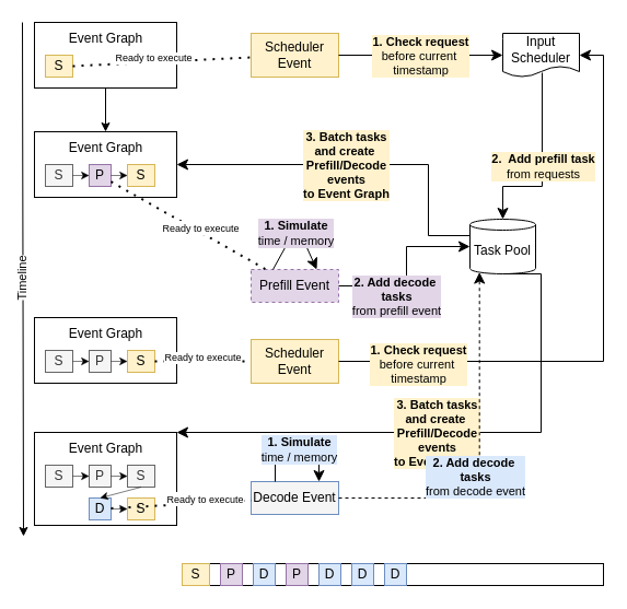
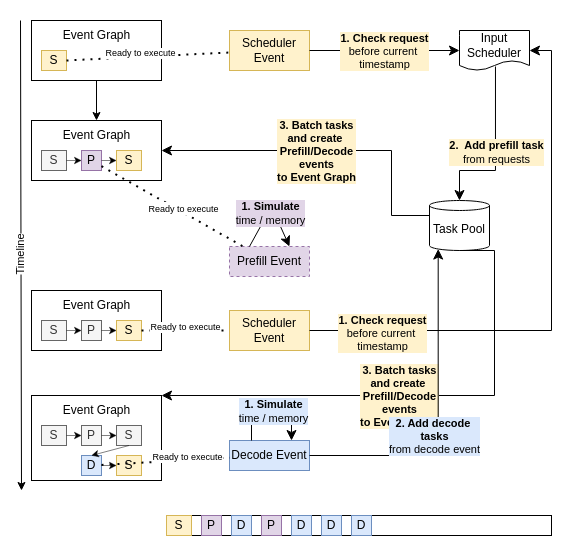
  <mxCell id="0" />
  <mxCell id="1" parent="0" />
  <mxCell id="2" style="edgeStyle=none;html=1;exitX=0.5;exitY=1;exitDx=0;exitDy=0;" edge="1" parent="1" source="3" target="27"><mxGeometry relative="1" as="geometry" /></mxCell>
  <mxCell id="3" value="" style="rounded=0;whiteSpace=wrap;html=1;" vertex="1" parent="1"><mxGeometry x="31" y="20" width="130" height="60" as="geometry" /></mxCell>
- <mxCell id="4" value="Decode Event" style="rounded=0;whiteSpace=wrap;html=1;fillColor=#f5f5f5;strokeColor=#6c8ebf;" vertex="1" parent="1"><mxGeometry x="229" y="440" width="80" height="30" as="geometry" /></mxCell>
+ <mxCell id="4" value="Decode Event" style="rounded=0;whiteSpace=wrap;html=1;fillColor=#dae8fc;strokeColor=#6c8ebf;" vertex="1" parent="1"><mxGeometry x="229" y="440" width="80" height="30" as="geometry" /></mxCell>
  <mxCell id="5" value="Prefill Event" style="rounded=0;whiteSpace=wrap;html=1;fillColor=#e1d5e7;strokeColor=#9673a6;dashed=1;" vertex="1" parent="1"><mxGeometry x="229" y="246" width="80" height="30" as="geometry" /></mxCell>
  <mxCell id="6" value="Scheduler&lt;div&gt;Event&lt;/div&gt;" style="rounded=0;whiteSpace=wrap;html=1;fillColor=#fff2cc;strokeColor=#d6b656;" vertex="1" parent="1"><mxGeometry x="229" y="30" width="80" height="40" as="geometry" /></mxCell>
  <mxCell id="7" value="Input Scheduler" style="shape=document;whiteSpace=wrap;html=1;boundedLbl=1;size=0.25;" vertex="1" parent="1"><mxGeometry x="459" y="30" width="70" height="40" as="geometry" /></mxCell>
  <mxCell id="8" value="Task Pool" style="shape=cylinder3;whiteSpace=wrap;html=1;boundedLbl=1;backgroundOutline=1;size=5;" vertex="1" parent="1"><mxGeometry x="429" y="200" width="60" height="50" as="geometry" /></mxCell>
  <mxCell id="9" value="" style="rounded=0;whiteSpace=wrap;html=1;" vertex="1" parent="1"><mxGeometry x="166" y="515" width="385" height="20" as="geometry" /></mxCell>
  <mxCell id="10" value="S" style="rounded=0;whiteSpace=wrap;html=1;fillColor=#fff2cc;strokeColor=#d6b656;" vertex="1" parent="1"><mxGeometry x="166" y="515" width="25" height="20" as="geometry" /></mxCell>
  <mxCell id="11" value="P" style="rounded=0;whiteSpace=wrap;html=1;fillColor=#e1d5e7;strokeColor=#9673a6;" vertex="1" parent="1"><mxGeometry x="201" y="515" width="20" height="20" as="geometry" /></mxCell>
  <mxCell id="12" value="D" style="rounded=0;whiteSpace=wrap;html=1;fillColor=#dae8fc;strokeColor=#6c8ebf;" vertex="1" parent="1"><mxGeometry x="231" y="515" width="20" height="20" as="geometry" /></mxCell>
  <mxCell id="13" value="P" style="rounded=0;whiteSpace=wrap;html=1;fillColor=#e1d5e7;strokeColor=#9673a6;" vertex="1" parent="1"><mxGeometry x="261" y="515" width="20" height="20" as="geometry" /></mxCell>
  <mxCell id="14" value="D" style="rounded=0;whiteSpace=wrap;html=1;fillColor=#dae8fc;strokeColor=#6c8ebf;" vertex="1" parent="1"><mxGeometry x="351" y="515" width="20" height="20" as="geometry" /></mxCell>
  <mxCell id="15" value="D" style="rounded=0;whiteSpace=wrap;html=1;fillColor=#dae8fc;strokeColor=#6c8ebf;" vertex="1" parent="1"><mxGeometry x="321" y="515" width="20" height="20" as="geometry" /></mxCell>
  <mxCell id="16" value="D" style="rounded=0;whiteSpace=wrap;html=1;fillColor=#dae8fc;strokeColor=#6c8ebf;" vertex="1" parent="1"><mxGeometry x="291" y="515" width="20" height="20" as="geometry" /></mxCell>
  <mxCell id="17" value="" style="edgeStyle=elbowEdgeStyle;elbow=horizontal;endArrow=classic;html=1;curved=0;rounded=0;endSize=8;startSize=8;exitX=1;exitY=0.5;exitDx=0;exitDy=0;entryX=0;entryY=0.5;entryDx=0;entryDy=0;" edge="1" parent="1" source="6" target="7"><mxGeometry width="50" height="50" relative="1" as="geometry"><mxPoint x="699" y="210" as="sourcePoint" /><mxPoint x="749" y="160" as="targetPoint" /><Array as="points"><mxPoint x="349" y="40" /></Array></mxGeometry></mxCell>
  <mxCell id="18" value="&lt;b&gt;1. Check request&lt;/b&gt;&lt;div&gt;before current&amp;nbsp;&lt;/div&gt;&lt;div&gt;timestamp&lt;/div&gt;" style="edgeLabel;html=1;align=center;verticalAlign=middle;resizable=0;points=[];labelBackgroundColor=light-dark(#fff2cc, #ededed);" vertex="1" connectable="0" parent="17"><mxGeometry x="0.085" y="1" relative="1" as="geometry"><mxPoint x="-7" y="1" as="offset" /></mxGeometry></mxCell>
  <mxCell id="19" value="" style="edgeStyle=elbowEdgeStyle;elbow=vertical;endArrow=classic;html=1;curved=0;rounded=0;endSize=8;startSize=8;exitX=0.514;exitY=0.9;exitDx=0;exitDy=0;entryX=0.5;entryY=0;entryDx=0;entryDy=0;entryPerimeter=0;exitPerimeter=0;" edge="1" parent="1" source="7" target="8"><mxGeometry width="50" height="50" relative="1" as="geometry"><mxPoint x="464" y="340" as="sourcePoint" /><mxPoint x="469" y="140" as="targetPoint" /><Array as="points"><mxPoint x="499" y="170" /></Array></mxGeometry></mxCell>
  <mxCell id="20" value="&lt;b&gt;2.&amp;nbsp; Add prefill task&lt;/b&gt;&lt;div&gt;from requests&lt;/div&gt;" style="edgeLabel;html=1;align=center;verticalAlign=middle;resizable=0;points=[];labelBackgroundColor=light-dark(#fff2cc, #ededed);" vertex="1" connectable="0" parent="19"><mxGeometry x="0.085" y="1" relative="1" as="geometry"><mxPoint y="-7" as="offset" /></mxGeometry></mxCell>
  <mxCell id="21" value="" style="edgeStyle=elbowEdgeStyle;elbow=horizontal;endArrow=classic;html=1;curved=0;rounded=0;endSize=8;startSize=8;exitX=0;exitY=0;exitDx=0;exitDy=15;exitPerimeter=0;" edge="1" parent="1" source="8"><mxGeometry width="50" height="50" relative="1" as="geometry"><mxPoint x="366" y="250" as="sourcePoint" /><mxPoint x="161" y="150" as="targetPoint" /><Array as="points"><mxPoint x="391" y="200" /></Array></mxGeometry></mxCell>
  <mxCell id="22" value="&lt;b&gt;3. Batch tasks&lt;/b&gt;&lt;div&gt;&lt;b&gt;and create&amp;nbsp;&lt;/b&gt;&lt;/div&gt;&lt;div&gt;&lt;b&gt;Prefill/Decode&lt;/b&gt;&lt;/div&gt;&lt;div&gt;&lt;b&gt;events&lt;/b&gt;&lt;/div&gt;&lt;div&gt;&lt;b&gt;to Event Graph&lt;/b&gt;&lt;/div&gt;" style="edgeLabel;html=1;align=center;verticalAlign=middle;resizable=0;points=[];labelBackgroundColor=light-dark(#fff2cc, #ededed);" vertex="1" connectable="0" parent="21"><mxGeometry x="0.085" y="1" relative="1" as="geometry"><mxPoint x="2" y="-1" as="offset" /></mxGeometry></mxCell>
  <mxCell id="23" value="S" style="rounded=0;whiteSpace=wrap;html=1;fillColor=#fff2cc;strokeColor=#d6b656;" vertex="1" parent="1"><mxGeometry x="41" y="50" width="25" height="20" as="geometry" /></mxCell>
  <mxCell id="24" value="Event Graph" style="text;html=1;align=center;verticalAlign=middle;resizable=0;points=[];autosize=1;strokeColor=none;fillColor=none;" vertex="1" parent="1"><mxGeometry x="51" y="20" width="90" height="30" as="geometry" /></mxCell>
  <mxCell id="25" value="" style="endArrow=none;dashed=1;html=1;dashPattern=1 3;strokeWidth=2;exitX=1;exitY=0.5;exitDx=0;exitDy=0;" edge="1" parent="1" source="23" target="6"><mxGeometry width="50" height="50" relative="1" as="geometry"><mxPoint x="591" y="210" as="sourcePoint" /><mxPoint x="641" y="160" as="targetPoint" /></mxGeometry></mxCell>
  <mxCell id="26" value="Ready to execute" style="edgeLabel;html=1;align=center;verticalAlign=middle;resizable=0;points=[];fontSize=9;" vertex="1" connectable="0" parent="25"><mxGeometry x="-0.185" relative="1" as="geometry"><mxPoint x="7" y="-4" as="offset" /></mxGeometry></mxCell>
  <mxCell id="27" value="" style="rounded=0;whiteSpace=wrap;html=1;" vertex="1" parent="1"><mxGeometry x="31" y="120" width="130" height="60" as="geometry" /></mxCell>
  <mxCell id="28" value="S" style="rounded=0;whiteSpace=wrap;html=1;fillColor=#f5f5f5;strokeColor=#666666;fontColor=#333333;" vertex="1" parent="1"><mxGeometry x="41" y="150" width="25" height="20" as="geometry" /></mxCell>
  <mxCell id="29" value="Event Graph" style="text;html=1;align=center;verticalAlign=middle;resizable=0;points=[];autosize=1;strokeColor=none;fillColor=none;" vertex="1" parent="1"><mxGeometry x="51" y="120" width="90" height="30" as="geometry" /></mxCell>
  <mxCell id="30" value="P" style="rounded=0;whiteSpace=wrap;html=1;fillColor=#e1d5e7;strokeColor=#9673a6;" vertex="1" parent="1"><mxGeometry x="81" y="150" width="20" height="20" as="geometry" /></mxCell>
  <mxCell id="31" value="S" style="rounded=0;whiteSpace=wrap;html=1;fillColor=#fff2cc;strokeColor=#d6b656;" vertex="1" parent="1"><mxGeometry x="116" y="150" width="25" height="20" as="geometry" /></mxCell>
  <mxCell id="32" value="" style="endArrow=classic;html=1;exitX=1;exitY=0.5;exitDx=0;exitDy=0;strokeWidth=0.5;" edge="1" parent="1" source="28"><mxGeometry width="50" height="50" relative="1" as="geometry"><mxPoint x="471" y="210" as="sourcePoint" /><mxPoint x="81" y="160" as="targetPoint" /><Array as="points" /></mxGeometry></mxCell>
  <mxCell id="33" value="" style="endArrow=classic;html=1;exitX=1;exitY=0.5;exitDx=0;exitDy=0;strokeWidth=0.5;entryX=0;entryY=0.5;entryDx=0;entryDy=0;" edge="1" parent="1" source="30" target="31"><mxGeometry width="50" height="50" relative="1" as="geometry"><mxPoint x="76" y="170" as="sourcePoint" /><mxPoint x="91" y="170" as="targetPoint" /><Array as="points" /></mxGeometry></mxCell>
  <mxCell id="34" value="" style="endArrow=none;dashed=1;html=1;dashPattern=1 3;strokeWidth=2;" edge="1" parent="1" source="30" target="5"><mxGeometry width="50" height="50" relative="1" as="geometry"><mxPoint x="76" y="70" as="sourcePoint" /><mxPoint x="181" y="63" as="targetPoint" /></mxGeometry></mxCell>
  <mxCell id="35" value="&lt;span style=&quot;color: rgb(0, 0, 0); font-size: 9px;&quot;&gt;Ready to execute&lt;/span&gt;" style="edgeLabel;html=1;align=center;verticalAlign=middle;resizable=0;points=[];" vertex="1" connectable="0" parent="34"><mxGeometry x="0.122" y="4" relative="1" as="geometry"><mxPoint as="offset" /></mxGeometry></mxCell>
  <mxCell id="36" value="" style="edgeStyle=none;orthogonalLoop=1;jettySize=auto;html=1;" edge="1" parent="1"><mxGeometry width="100" relative="1" as="geometry"><mxPoint x="20" y="20" as="sourcePoint" /><mxPoint x="21" y="490" as="targetPoint" /><Array as="points" /></mxGeometry></mxCell>
  <mxCell id="37" value="Timeline" style="edgeLabel;html=1;align=center;verticalAlign=middle;resizable=0;points=[];rotation=-90;" vertex="1" connectable="0" parent="36"><mxGeometry x="0.002" y="-1" relative="1" as="geometry"><mxPoint as="offset" /></mxGeometry></mxCell>
- <mxCell id="38" value="" style="edgeStyle=elbowEdgeStyle;elbow=horizontal;endArrow=classic;html=1;curved=0;rounded=0;endSize=8;startSize=8;entryX=0;entryY=0.5;entryDx=0;entryDy=0;entryPerimeter=0;exitX=1;exitY=0.5;exitDx=0;exitDy=0;" edge="1" parent="1" source="5" target="8"><mxGeometry width="50" height="50" relative="1" as="geometry"><mxPoint x="311" y="255" as="sourcePoint" /><mxPoint x="171" y="160" as="targetPoint" /><Array as="points"><mxPoint x="371" y="250" /></Array></mxGeometry></mxCell>
- <mxCell id="39" value="&lt;b&gt;2. Add decode&amp;nbsp;&lt;/b&gt;&lt;div&gt;&lt;b&gt;tasks&lt;/b&gt;&lt;/div&gt;&lt;div&gt;from prefill event&lt;/div&gt;" style="edgeLabel;html=1;align=center;verticalAlign=middle;resizable=0;points=[];labelBackgroundColor=light-dark(#e1d5e7, #ededed);" vertex="1" connectable="0" parent="38"><mxGeometry x="0.085" y="1" relative="1" as="geometry"><mxPoint x="-9" y="32" as="offset" /></mxGeometry></mxCell>
  <mxCell id="40" value="" style="rounded=0;whiteSpace=wrap;html=1;" vertex="1" parent="1"><mxGeometry x="31" y="290" width="130" height="60" as="geometry" /></mxCell>
  <mxCell id="41" value="S" style="rounded=0;whiteSpace=wrap;html=1;fillColor=#f5f5f5;strokeColor=#666666;fontColor=#333333;" vertex="1" parent="1"><mxGeometry x="41" y="320" width="25" height="20" as="geometry" /></mxCell>
  <mxCell id="42" value="Event Graph" style="text;html=1;align=center;verticalAlign=middle;resizable=0;points=[];autosize=1;strokeColor=none;fillColor=none;" vertex="1" parent="1"><mxGeometry x="51" y="290" width="90" height="30" as="geometry" /></mxCell>
  <mxCell id="43" value="P" style="rounded=0;whiteSpace=wrap;html=1;fillColor=#f5f5f5;strokeColor=#666666;fontColor=#333333;" vertex="1" parent="1"><mxGeometry x="81" y="320" width="20" height="20" as="geometry" /></mxCell>
  <mxCell id="44" value="S" style="rounded=0;whiteSpace=wrap;html=1;fillColor=#fff2cc;strokeColor=#d6b656;" vertex="1" parent="1"><mxGeometry x="116" y="320" width="25" height="20" as="geometry" /></mxCell>
  <mxCell id="45" value="" style="endArrow=classic;html=1;exitX=1;exitY=0.5;exitDx=0;exitDy=0;strokeWidth=0.5;" edge="1" parent="1" source="41"><mxGeometry width="50" height="50" relative="1" as="geometry"><mxPoint x="471" y="380" as="sourcePoint" /><mxPoint x="81" y="330" as="targetPoint" /><Array as="points" /></mxGeometry></mxCell>
  <mxCell id="46" value="" style="endArrow=classic;html=1;exitX=1;exitY=0.5;exitDx=0;exitDy=0;strokeWidth=0.5;entryX=0;entryY=0.5;entryDx=0;entryDy=0;" edge="1" parent="1" source="43" target="44"><mxGeometry width="50" height="50" relative="1" as="geometry"><mxPoint x="76" y="340" as="sourcePoint" /><mxPoint x="91" y="340" as="targetPoint" /><Array as="points" /></mxGeometry></mxCell>
  <mxCell id="47" value="" style="edgeStyle=elbowEdgeStyle;endArrow=classic;html=1;rounded=0;endSize=8;startSize=8;entryX=0.75;entryY=0;entryDx=0;entryDy=0;exitX=0.25;exitY=0;exitDx=0;exitDy=0;elbow=vertical;" edge="1" parent="1" source="5" target="5"><mxGeometry width="50" height="50" relative="1" as="geometry"><mxPoint x="249" y="216" as="sourcePoint" /><mxPoint x="289" y="216" as="targetPoint" /><Array as="points"><mxPoint x="271" y="206" /></Array></mxGeometry></mxCell>
  <mxCell id="48" value="&lt;b&gt;1. Simulate&lt;/b&gt;&lt;div&gt;time / memory&lt;/div&gt;" style="edgeLabel;html=1;align=center;verticalAlign=middle;resizable=0;points=[];labelBackgroundColor=light-dark(#e1d5e7, #ededed);" vertex="1" connectable="0" parent="47"><mxGeometry x="0.085" y="1" relative="1" as="geometry"><mxPoint x="-4" y="4" as="offset" /></mxGeometry></mxCell>
  <mxCell id="49" value="Scheduler&lt;div&gt;Event&lt;/div&gt;" style="rounded=0;whiteSpace=wrap;html=1;fillColor=#fff2cc;strokeColor=#d6b656;" vertex="1" parent="1"><mxGeometry x="229" y="310" width="80" height="40" as="geometry" /></mxCell>
  <mxCell id="50" value="" style="endArrow=none;dashed=1;html=1;dashPattern=1 3;strokeWidth=2;" edge="1" parent="1" target="49" source="44"><mxGeometry width="50" height="50" relative="1" as="geometry"><mxPoint x="66" y="340" as="sourcePoint" /><mxPoint x="641" y="440" as="targetPoint" /></mxGeometry></mxCell>
  <mxCell id="51" value="Ready to execute" style="edgeLabel;html=1;align=center;verticalAlign=middle;resizable=0;points=[];fontSize=9;" vertex="1" connectable="0" parent="50"><mxGeometry x="-0.185" relative="1" as="geometry"><mxPoint x="7" y="-4" as="offset" /></mxGeometry></mxCell>
  <mxCell id="52" value="" style="edgeStyle=elbowEdgeStyle;elbow=horizontal;endArrow=classic;html=1;curved=0;rounded=0;endSize=8;startSize=8;entryX=1;entryY=0.5;entryDx=0;entryDy=0;" edge="1" parent="1" source="49" target="7"><mxGeometry width="50" height="50" relative="1" as="geometry"><mxPoint x="319" y="60" as="sourcePoint" /><mxPoint x="469" y="60" as="targetPoint" /><Array as="points"><mxPoint x="551" y="190" /></Array></mxGeometry></mxCell>
  <mxCell id="53" value="&lt;b&gt;1. Check request&lt;/b&gt;&lt;div&gt;before current&amp;nbsp;&lt;/div&gt;&lt;div&gt;timestamp&lt;/div&gt;" style="edgeLabel;html=1;align=center;verticalAlign=middle;resizable=0;points=[];labelBackgroundColor=light-dark(#fff2cc, #ededed);" vertex="1" connectable="0" parent="52"><mxGeometry x="0.085" y="1" relative="1" as="geometry"><mxPoint x="-169" y="55" as="offset" /></mxGeometry></mxCell>
  <mxCell id="54" value="" style="rounded=0;whiteSpace=wrap;html=1;" vertex="1" parent="1"><mxGeometry x="31" y="395" width="130" height="85" as="geometry" /></mxCell>
  <mxCell id="55" value="S" style="rounded=0;whiteSpace=wrap;html=1;fillColor=#f5f5f5;strokeColor=#666666;fontColor=#333333;" vertex="1" parent="1"><mxGeometry x="41" y="425" width="25" height="20" as="geometry" /></mxCell>
  <mxCell id="56" value="Event Graph" style="text;html=1;align=center;verticalAlign=middle;resizable=0;points=[];autosize=1;strokeColor=none;fillColor=none;" vertex="1" parent="1"><mxGeometry x="51" y="395" width="90" height="30" as="geometry" /></mxCell>
  <mxCell id="57" value="P" style="rounded=0;whiteSpace=wrap;html=1;fillColor=#f5f5f5;strokeColor=#666666;fontColor=#333333;" vertex="1" parent="1"><mxGeometry x="81" y="425" width="20" height="20" as="geometry" /></mxCell>
  <mxCell id="58" value="S" style="rounded=0;whiteSpace=wrap;html=1;fillColor=#f5f5f5;strokeColor=#666666;fontColor=#333333;" vertex="1" parent="1"><mxGeometry x="116" y="425" width="25" height="20" as="geometry" /></mxCell>
  <mxCell id="59" value="" style="endArrow=classic;html=1;exitX=1;exitY=0.5;exitDx=0;exitDy=0;strokeWidth=0.5;" edge="1" parent="1" source="55"><mxGeometry width="50" height="50" relative="1" as="geometry"><mxPoint x="471" y="485" as="sourcePoint" /><mxPoint x="81" y="435" as="targetPoint" /><Array as="points" /></mxGeometry></mxCell>
  <mxCell id="60" value="" style="endArrow=classic;html=1;exitX=1;exitY=0.5;exitDx=0;exitDy=0;strokeWidth=0.5;entryX=0;entryY=0.5;entryDx=0;entryDy=0;" edge="1" parent="1" source="57" target="58"><mxGeometry width="50" height="50" relative="1" as="geometry"><mxPoint x="76" y="445" as="sourcePoint" /><mxPoint x="91" y="445" as="targetPoint" /><Array as="points" /></mxGeometry></mxCell>
  <mxCell id="61" value="" style="edgeStyle=elbowEdgeStyle;elbow=horizontal;endArrow=classic;html=1;curved=0;rounded=0;endSize=8;startSize=8;entryX=1;entryY=0;entryDx=0;entryDy=0;exitX=0.5;exitY=1;exitDx=0;exitDy=0;exitPerimeter=0;" edge="1" parent="1" source="8" target="54"><mxGeometry width="50" height="50" relative="1" as="geometry"><mxPoint x="474" y="225" as="sourcePoint" /><mxPoint x="171" y="160" as="targetPoint" /><Array as="points"><mxPoint x="494" y="340" /></Array></mxGeometry></mxCell>
  <mxCell id="62" value="&lt;b&gt;3. Batch tasks&lt;/b&gt;&lt;div&gt;&lt;b&gt;and create&amp;nbsp;&lt;/b&gt;&lt;/div&gt;&lt;div&gt;&lt;b&gt;Prefill/Decode&lt;/b&gt;&lt;/div&gt;&lt;div&gt;&lt;b&gt;events&lt;/b&gt;&lt;/div&gt;&lt;div&gt;&lt;b&gt;to Event Graph&lt;/b&gt;&lt;/div&gt;" style="edgeLabel;html=1;align=center;verticalAlign=middle;resizable=0;points=[];labelBackgroundColor=light-dark(#fff2cc, #ededed);" vertex="1" connectable="0" parent="61"><mxGeometry x="0.085" y="1" relative="1" as="geometry"><mxPoint x="2" y="-1" as="offset" /></mxGeometry></mxCell>
  <mxCell id="63" value="D" style="rounded=0;whiteSpace=wrap;html=1;fillColor=#dae8fc;strokeColor=#6c8ebf;" vertex="1" parent="1"><mxGeometry x="81" y="455" width="20" height="20" as="geometry" /></mxCell>
  <mxCell id="64" value="S" style="rounded=0;whiteSpace=wrap;html=1;fillColor=#fff2cc;strokeColor=#d6b656;" vertex="1" parent="1"><mxGeometry x="116" y="455" width="25" height="20" as="geometry" /></mxCell>
  <mxCell id="65" value="" style="endArrow=classic;html=1;exitX=0.5;exitY=1;exitDx=0;exitDy=0;strokeWidth=0.5;entryX=0.5;entryY=0;entryDx=0;entryDy=0;" edge="1" parent="1" source="58" target="63"><mxGeometry width="50" height="50" relative="1" as="geometry"><mxPoint x="111" y="445" as="sourcePoint" /><mxPoint x="126" y="445" as="targetPoint" /><Array as="points" /></mxGeometry></mxCell>
  <mxCell id="66" value="" style="endArrow=classic;html=1;exitX=1;exitY=0.5;exitDx=0;exitDy=0;strokeWidth=0.5;entryX=0;entryY=0.5;entryDx=0;entryDy=0;" edge="1" parent="1" source="63" target="64"><mxGeometry width="50" height="50" relative="1" as="geometry"><mxPoint x="132" y="455" as="sourcePoint" /><mxPoint x="101" y="465" as="targetPoint" /><Array as="points" /></mxGeometry></mxCell>
  <mxCell id="67" value="" style="endArrow=none;dashed=1;html=1;dashPattern=1 3;strokeWidth=2;" edge="1" parent="1" source="63" target="4"><mxGeometry width="50" height="50" relative="1" as="geometry"><mxPoint x="111" y="176" as="sourcePoint" /><mxPoint x="253" y="256" as="targetPoint" /></mxGeometry></mxCell>
  <mxCell id="68" value="&lt;span style=&quot;color: rgb(0, 0, 0); font-size: 9px;&quot;&gt;Ready to execute&lt;/span&gt;" style="edgeLabel;html=1;align=center;verticalAlign=middle;resizable=0;points=[];" vertex="1" connectable="0" parent="67"><mxGeometry x="0.122" y="4" relative="1" as="geometry"><mxPoint x="14" y="-1" as="offset" /></mxGeometry></mxCell>
  <mxCell id="69" value="" style="edgeStyle=elbowEdgeStyle;endArrow=classic;html=1;rounded=0;endSize=8;startSize=8;entryX=0.75;entryY=0;entryDx=0;entryDy=0;exitX=0.25;exitY=0;exitDx=0;exitDy=0;elbow=vertical;" edge="1" parent="1"><mxGeometry width="50" height="50" relative="1" as="geometry"><mxPoint y="440" as="sourcePoint" x="251" /><mxPoint x="291" y="440" as="targetPoint" /><Array as="points"><mxPoint x="273" y="400" /></Array></mxGeometry></mxCell>
  <mxCell id="70" value="&lt;b&gt;1. Simulate&lt;/b&gt;&lt;div&gt;time / memory&lt;/div&gt;" style="edgeLabel;html=1;align=center;verticalAlign=middle;resizable=0;points=[];labelBackgroundColor=light-dark(#dae8fc, #ededed);" vertex="1" connectable="0" parent="69"><mxGeometry x="0.085" y="1" relative="1" as="geometry"><mxPoint x="-4" y="11" as="offset" /></mxGeometry></mxCell>
- <mxCell id="71" value="" style="edgeStyle=orthogonalEdgeStyle;elbow=horizontal;endArrow=classic;html=1;rounded=0;endSize=8;startSize=8;entryX=0.145;entryY=1;entryDx=0;entryDy=-1.45;entryPerimeter=0;dashed=1;" edge="1" parent="1" source="4" target="8"><mxGeometry width="50" height="50" relative="1" as="geometry"><mxPoint x="319" y="271" as="sourcePoint" /><mxPoint x="474" y="235" as="targetPoint" /></mxGeometry></mxCell>
+ <mxCell id="71" value="" style="edgeStyle=orthogonalEdgeStyle;elbow=horizontal;endArrow=classic;html=1;rounded=0;endSize=8;startSize=8;entryX=0.145;entryY=1;entryDx=0;entryDy=-1.45;entryPerimeter=0;" edge="1" parent="1" source="4" target="8"><mxGeometry width="50" height="50" relative="1" as="geometry"><mxPoint x="319" y="271" as="sourcePoint" /><mxPoint x="474" y="235" as="targetPoint" /></mxGeometry></mxCell>
  <mxCell id="72" value="&lt;b&gt;2. Add decode&amp;nbsp;&lt;/b&gt;&lt;div&gt;&lt;b&gt;tasks&lt;/b&gt;&lt;/div&gt;&lt;div&gt;from decode event&lt;/div&gt;" style="edgeLabel;html=1;align=center;verticalAlign=middle;resizable=0;points=[];labelBackgroundColor=light-dark(#dae8fc, #ededed);" vertex="1" connectable="0" parent="71"><mxGeometry x="0.085" y="1" relative="1" as="geometry"><mxPoint x="-3" y="34" as="offset" /></mxGeometry></mxCell>
